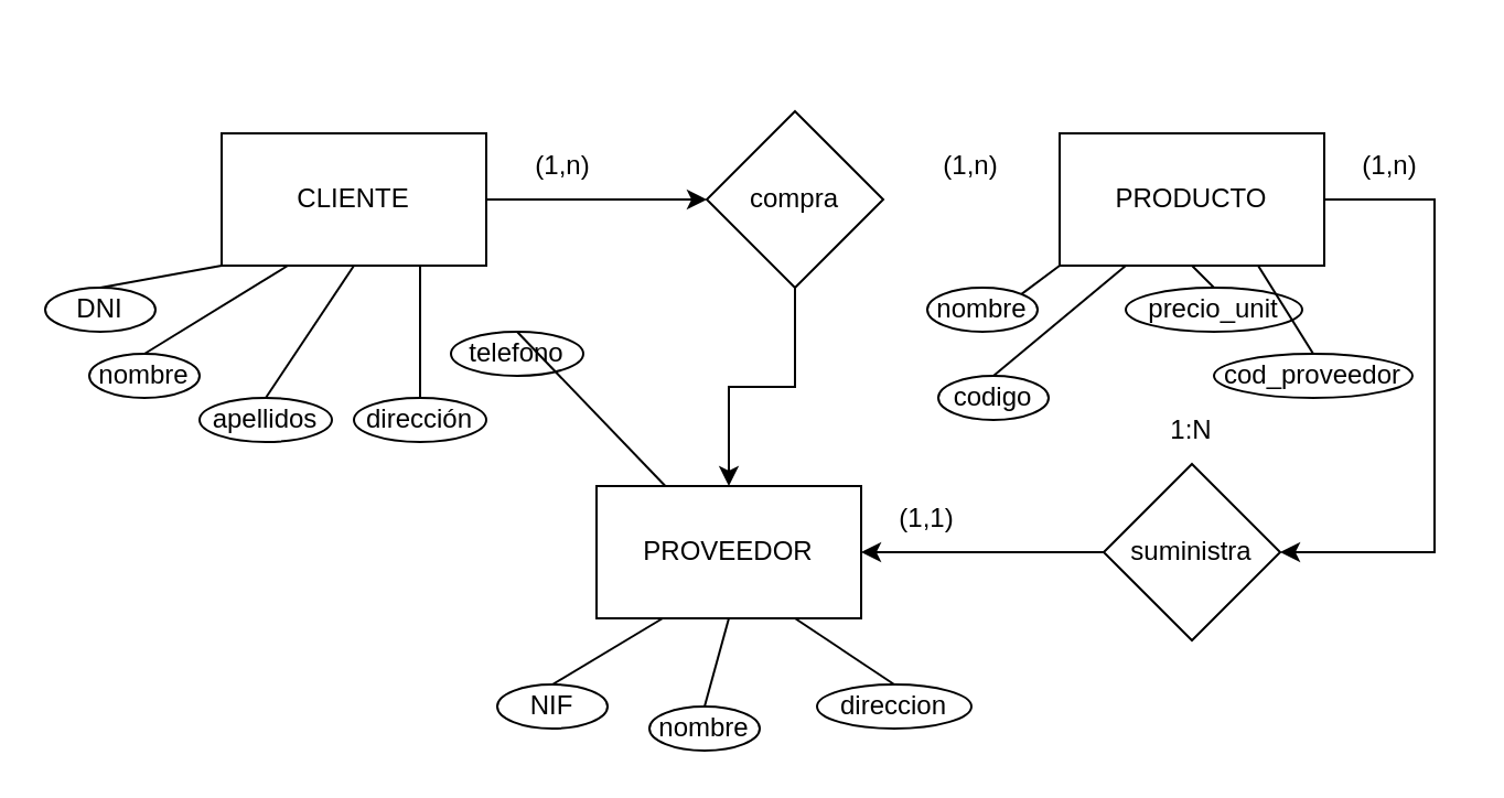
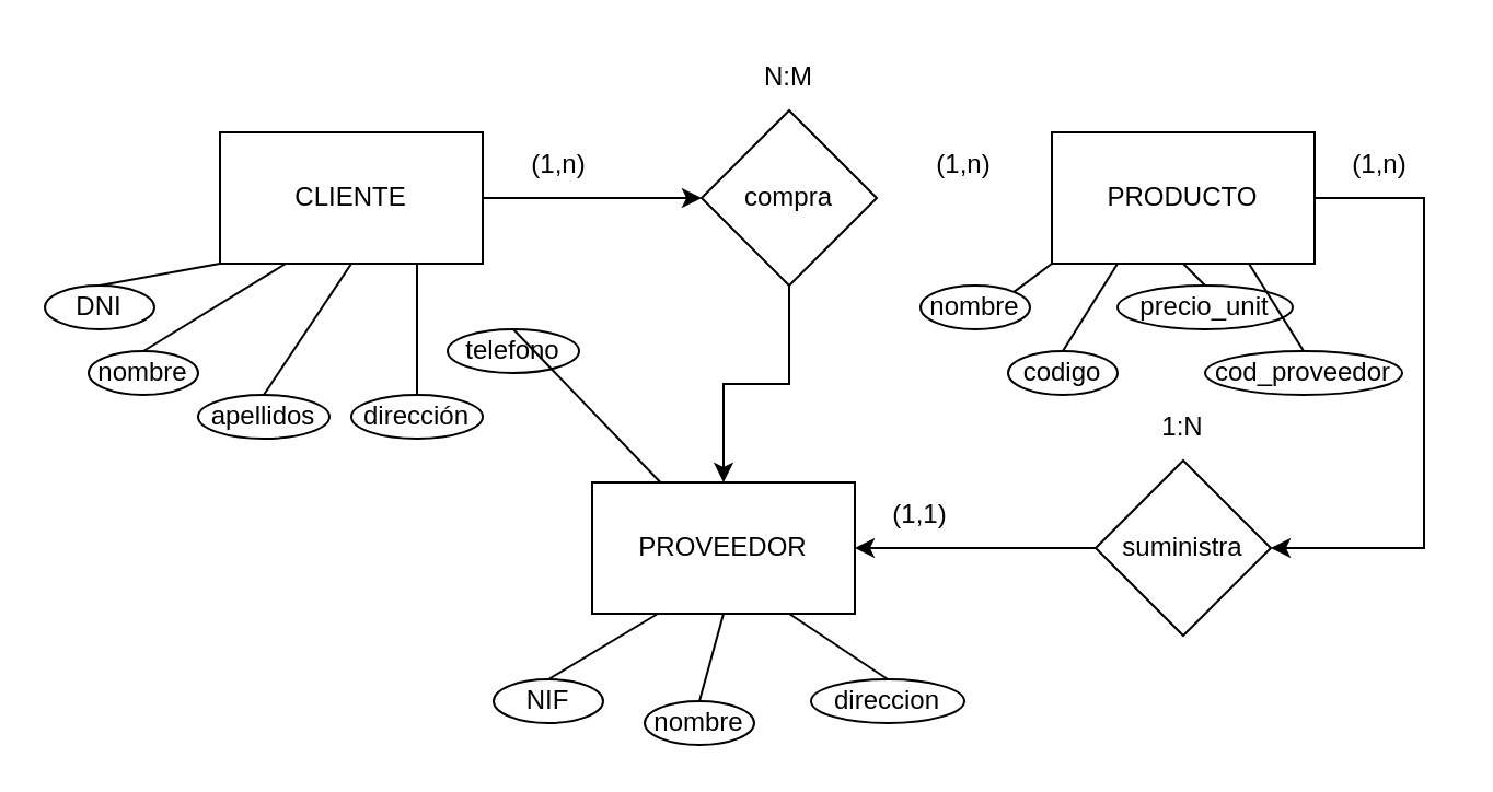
  <mxCell id="0" />
  <mxCell id="1" parent="0" />
  <mxCell id="2" style="edgeStyle=orthogonalEdgeStyle;rounded=0;orthogonalLoop=1;jettySize=auto;html=1;entryX=0;entryY=0.5;entryDx=0;entryDy=0;" edge="1" parent="1" source="3" target="5"><mxGeometry relative="1" as="geometry" /></mxCell>
  <mxCell id="3" value="CLIENTE" style="rounded=0;whiteSpace=wrap;html=1;" vertex="1" parent="1"><mxGeometry x="100" y="60" width="120" height="60" as="geometry" /></mxCell>
  <mxCell id="4" style="edgeStyle=orthogonalEdgeStyle;rounded=0;orthogonalLoop=1;jettySize=auto;html=1;" edge="1" parent="1" source="5" target="10"><mxGeometry relative="1" as="geometry" /></mxCell>
  <mxCell id="5" value="compra" style="rhombus;whiteSpace=wrap;html=1;" vertex="1" parent="1"><mxGeometry x="320" y="50" width="80" height="80" as="geometry" /></mxCell>
  <mxCell id="6" style="edgeStyle=orthogonalEdgeStyle;rounded=0;orthogonalLoop=1;jettySize=auto;html=1;entryX=1;entryY=0.5;entryDx=0;entryDy=0;exitX=1;exitY=0.5;exitDx=0;exitDy=0;" edge="1" parent="1" source="7" target="9"><mxGeometry relative="1" as="geometry"><Array as="points"><mxPoint x="650" y="90" /><mxPoint x="650" y="250" /></Array></mxGeometry></mxCell>
  <mxCell id="7" value="PRODUCTO" style="rounded=0;whiteSpace=wrap;html=1;" vertex="1" parent="1"><mxGeometry x="480" y="60" width="120" height="60" as="geometry" /></mxCell>
  <mxCell id="8" style="edgeStyle=orthogonalEdgeStyle;rounded=0;orthogonalLoop=1;jettySize=auto;html=1;entryX=1;entryY=0.5;entryDx=0;entryDy=0;" edge="1" parent="1" source="9" target="10"><mxGeometry relative="1" as="geometry" /></mxCell>
  <mxCell id="9" value="suministra" style="rhombus;whiteSpace=wrap;html=1;" vertex="1" parent="1"><mxGeometry x="500" y="210" width="80" height="80" as="geometry" /></mxCell>
  <mxCell id="10" value="PROVEEDOR" style="rounded=0;whiteSpace=wrap;html=1;" vertex="1" parent="1"><mxGeometry x="270" y="220" width="120" height="60" as="geometry" /></mxCell>
  <mxCell id="11" value="nombre" style="ellipse;whiteSpace=wrap;html=1;" vertex="1" parent="1"><mxGeometry x="40" y="160" width="50" height="20" as="geometry" /></mxCell>
  <mxCell id="12" value="apellidos" style="ellipse;whiteSpace=wrap;html=1;" vertex="1" parent="1"><mxGeometry x="90" y="180" width="60" height="20" as="geometry" /></mxCell>
  <mxCell id="13" value="DNI" style="ellipse;whiteSpace=wrap;html=1;" vertex="1" parent="1"><mxGeometry x="20" y="130" width="50" height="20" as="geometry" /></mxCell>
  <mxCell id="14" value="dirección" style="ellipse;whiteSpace=wrap;html=1;" vertex="1" parent="1"><mxGeometry x="160" y="180" width="60" height="20" as="geometry" /></mxCell>
  <mxCell id="15" value="telefono" style="ellipse;whiteSpace=wrap;html=1;" vertex="1" parent="1"><mxGeometry x="204" y="150" width="60" height="20" as="geometry" /></mxCell>
  <mxCell id="16" style="edgeStyle=orthogonalEdgeStyle;rounded=0;orthogonalLoop=1;jettySize=auto;html=1;exitX=0.5;exitY=1;exitDx=0;exitDy=0;" edge="1" parent="1" source="14" target="14"><mxGeometry relative="1" as="geometry" /></mxCell>
  <mxCell id="17" value="" style="endArrow=none;html=1;rounded=0;entryX=0;entryY=1;entryDx=0;entryDy=0;exitX=0.5;exitY=0;exitDx=0;exitDy=0;" edge="1" parent="1" source="13" target="3"><mxGeometry width="50" height="50" relative="1" as="geometry"><mxPoint x="70" y="190" as="sourcePoint" /><mxPoint x="120" y="140" as="targetPoint" /></mxGeometry></mxCell>
  <mxCell id="18" value="" style="endArrow=none;html=1;rounded=0;entryX=0.25;entryY=1;entryDx=0;entryDy=0;exitX=0.5;exitY=0;exitDx=0;exitDy=0;" edge="1" parent="1" source="11" target="3"><mxGeometry width="50" height="50" relative="1" as="geometry"><mxPoint x="80" y="180" as="sourcePoint" /><mxPoint x="130" y="130" as="targetPoint" /></mxGeometry></mxCell>
  <mxCell id="19" value="" style="endArrow=none;html=1;rounded=0;entryX=0.5;entryY=1;entryDx=0;entryDy=0;exitX=0.5;exitY=0;exitDx=0;exitDy=0;" edge="1" parent="1" source="12" target="3"><mxGeometry width="50" height="50" relative="1" as="geometry"><mxPoint x="110" y="180" as="sourcePoint" /><mxPoint x="160" y="130" as="targetPoint" /></mxGeometry></mxCell>
  <mxCell id="20" value="" style="endArrow=none;html=1;rounded=0;entryX=0.75;entryY=1;entryDx=0;entryDy=0;exitX=0.5;exitY=0;exitDx=0;exitDy=0;" edge="1" parent="1" source="14" target="3"><mxGeometry width="50" height="50" relative="1" as="geometry"><mxPoint x="140" y="180" as="sourcePoint" /><mxPoint x="190" y="130" as="targetPoint" /></mxGeometry></mxCell>
  <mxCell id="21" value="" style="endArrow=none;html=1;rounded=0;exitX=0.5;exitY=0;exitDx=0;exitDy=0;" edge="1" parent="1" source="15" target="10"><mxGeometry width="50" height="50" relative="1" as="geometry"><mxPoint x="184" y="180" as="sourcePoint" /><mxPoint x="234" y="130" as="targetPoint" /></mxGeometry></mxCell>
  <mxCell id="22" value="nombre" style="ellipse;whiteSpace=wrap;html=1;" vertex="1" parent="1"><mxGeometry x="420" y="130" width="50" height="20" as="geometry" /></mxCell>
- <mxCell id="23" value="codigo" style="ellipse;whiteSpace=wrap;html=1;" vertex="1" parent="1"><mxGeometry x="425" y="170" width="50" height="20" as="geometry" /></mxCell>
+ <mxCell id="23" value="codigo" style="ellipse;whiteSpace=wrap;html=1;" vertex="1" parent="1"><mxGeometry x="460" y="160" width="50" height="20" as="geometry" /></mxCell>
  <mxCell id="24" value="precio_unit" style="ellipse;whiteSpace=wrap;html=1;" vertex="1" parent="1"><mxGeometry x="510" y="130" width="80" height="20" as="geometry" /></mxCell>
  <mxCell id="25" value="" style="endArrow=none;html=1;rounded=0;entryX=0;entryY=1;entryDx=0;entryDy=0;exitX=1;exitY=0;exitDx=0;exitDy=0;" edge="1" parent="1" source="22" target="7"><mxGeometry width="50" height="50" relative="1" as="geometry"><mxPoint x="350" y="180" as="sourcePoint" /><mxPoint x="400" y="130" as="targetPoint" /></mxGeometry></mxCell>
  <mxCell id="26" value="" style="endArrow=none;html=1;rounded=0;exitX=0.5;exitY=0;exitDx=0;exitDy=0;entryX=0.25;entryY=1;entryDx=0;entryDy=0;" edge="1" parent="1" source="23" target="7"><mxGeometry width="50" height="50" relative="1" as="geometry"><mxPoint x="470" y="170" as="sourcePoint" /><mxPoint x="520" y="120" as="targetPoint" /></mxGeometry></mxCell>
  <mxCell id="27" value="" style="endArrow=none;html=1;rounded=0;entryX=0.5;entryY=1;entryDx=0;entryDy=0;exitX=0.5;exitY=0;exitDx=0;exitDy=0;" edge="1" parent="1" source="24" target="7"><mxGeometry width="50" height="50" relative="1" as="geometry"><mxPoint x="530" y="190" as="sourcePoint" /><mxPoint x="580" y="140" as="targetPoint" /></mxGeometry></mxCell>
  <mxCell id="28" value="nombre" style="ellipse;whiteSpace=wrap;html=1;" vertex="1" parent="1"><mxGeometry x="294" y="320" width="50" height="20" as="geometry" /></mxCell>
  <mxCell id="29" value="direccion" style="ellipse;whiteSpace=wrap;html=1;" vertex="1" parent="1"><mxGeometry x="370" y="310" width="70" height="20" as="geometry" /></mxCell>
  <mxCell id="30" value="NIF" style="ellipse;whiteSpace=wrap;html=1;" vertex="1" parent="1"><mxGeometry x="225" y="310" width="50" height="20" as="geometry" /></mxCell>
  <mxCell id="31" value="" style="endArrow=none;html=1;rounded=0;entryX=0.5;entryY=1;entryDx=0;entryDy=0;exitX=0.5;exitY=0;exitDx=0;exitDy=0;" edge="1" parent="1" source="28" target="10"><mxGeometry width="50" height="50" relative="1" as="geometry"><mxPoint x="269" y="340" as="sourcePoint" /><mxPoint x="319" y="290" as="targetPoint" /></mxGeometry></mxCell>
  <mxCell id="32" value="" style="endArrow=none;html=1;rounded=0;entryX=0.75;entryY=1;entryDx=0;entryDy=0;exitX=0.5;exitY=0;exitDx=0;exitDy=0;" edge="1" parent="1" source="29" target="10"><mxGeometry width="50" height="50" relative="1" as="geometry"><mxPoint x="335" y="350" as="sourcePoint" /><mxPoint x="385" y="300" as="targetPoint" /></mxGeometry></mxCell>
  <mxCell id="33" value="" style="endArrow=none;html=1;rounded=0;entryX=0.25;entryY=1;entryDx=0;entryDy=0;exitX=0.5;exitY=0;exitDx=0;exitDy=0;" edge="1" parent="1" source="30" target="10"><mxGeometry width="50" height="50" relative="1" as="geometry"><mxPoint x="255" y="300" as="sourcePoint" /><mxPoint x="290" y="285" as="targetPoint" /></mxGeometry></mxCell>
  <mxCell id="34" value="cod_proveedor" style="ellipse;whiteSpace=wrap;html=1;" vertex="1" parent="1"><mxGeometry x="550" y="160" width="90" height="20" as="geometry" /></mxCell>
  <mxCell id="35" value="" style="endArrow=none;html=1;rounded=0;entryX=0.75;entryY=1;entryDx=0;entryDy=0;exitX=0.5;exitY=0;exitDx=0;exitDy=0;" edge="1" parent="1" source="34" target="7"><mxGeometry width="50" height="50" relative="1" as="geometry"><mxPoint x="530" y="175" as="sourcePoint" /><mxPoint x="580" y="125" as="targetPoint" /></mxGeometry></mxCell>
  <mxCell id="36" value="(1,n)" style="text;html=1;strokeColor=none;fillColor=none;align=center;verticalAlign=middle;whiteSpace=wrap;rounded=0;" vertex="1" parent="1"><mxGeometry x="410" y="60" width="60" height="30" as="geometry" /></mxCell>
  <mxCell id="37" value="(1,n)" style="text;html=1;strokeColor=none;fillColor=none;align=center;verticalAlign=middle;whiteSpace=wrap;rounded=0;" vertex="1" parent="1"><mxGeometry x="225" y="60" width="60" height="30" as="geometry" /></mxCell>
+ <mxCell id="38" value="N:M" style="text;html=1;strokeColor=none;fillColor=none;align=center;verticalAlign=middle;whiteSpace=wrap;rounded=0;" vertex="1" parent="1"><mxGeometry x="330" y="20" width="60" height="30" as="geometry" /></mxCell>
  <mxCell id="39" value="(1,1)" style="text;html=1;strokeColor=none;fillColor=none;align=center;verticalAlign=middle;whiteSpace=wrap;rounded=0;" vertex="1" parent="1"><mxGeometry x="390" y="220" width="60" height="30" as="geometry" /></mxCell>
  <mxCell id="40" value="(1,n)" style="text;html=1;strokeColor=none;fillColor=none;align=center;verticalAlign=middle;whiteSpace=wrap;rounded=0;" vertex="1" parent="1"><mxGeometry x="600" y="60" width="60" height="30" as="geometry" /></mxCell>
  <mxCell id="41" value="1:N" style="text;html=1;strokeColor=none;fillColor=none;align=center;verticalAlign=middle;whiteSpace=wrap;rounded=0;" vertex="1" parent="1"><mxGeometry x="510" y="180" width="60" height="30" as="geometry" /></mxCell>
